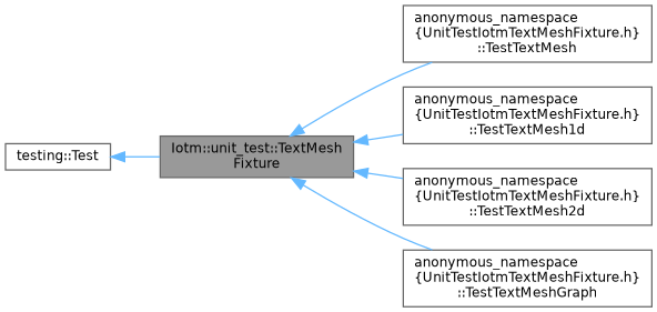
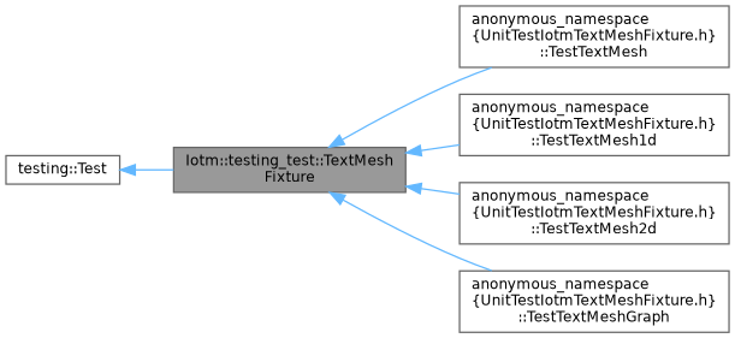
  digraph {
    rankdir=LR
    node [color=gray40 fillcolor=white fontname=Helvetica fontsize=10 shape=box style=filled]
    edge [color=steelblue1 dir=back fontname=Helvetica fontsize=10 labelfontname=Helvetica labelfontsize=10 style=solid]
-   n1 [fillcolor=grey60 fontcolor=black height=0.2 label="Iotm::unit_test::TextMesh\lFixture" width=0.4]
+   n1 [fillcolor=grey60 fontcolor=black height=0.2 label="Iotm::testing_test::TextMesh\lFixture" width=0.4]
    n2 [height=0.2 label="anonymous_namespace\l\{UnitTestIotmTextMeshFixture.h\}\l::TestTextMesh" width=0.4]
    n3 [height=0.2 label="anonymous_namespace\l\{UnitTestIotmTextMeshFixture.h\}\l::TestTextMesh1d" width=0.4]
    n4 [height=0.2 label="anonymous_namespace\l\{UnitTestIotmTextMeshFixture.h\}\l::TestTextMesh2d" width=0.4]
    n5 [height=0.2 label="anonymous_namespace\l\{UnitTestIotmTextMeshFixture.h\}\l::TestTextMeshGraph" width=0.4]
    n6 [height=0.2 label="testing::Test" width=0.4]
    n1 -> n2
    n1 -> n3
    n1 -> n4
    n1 -> n5
    n6 -> n1
  }
